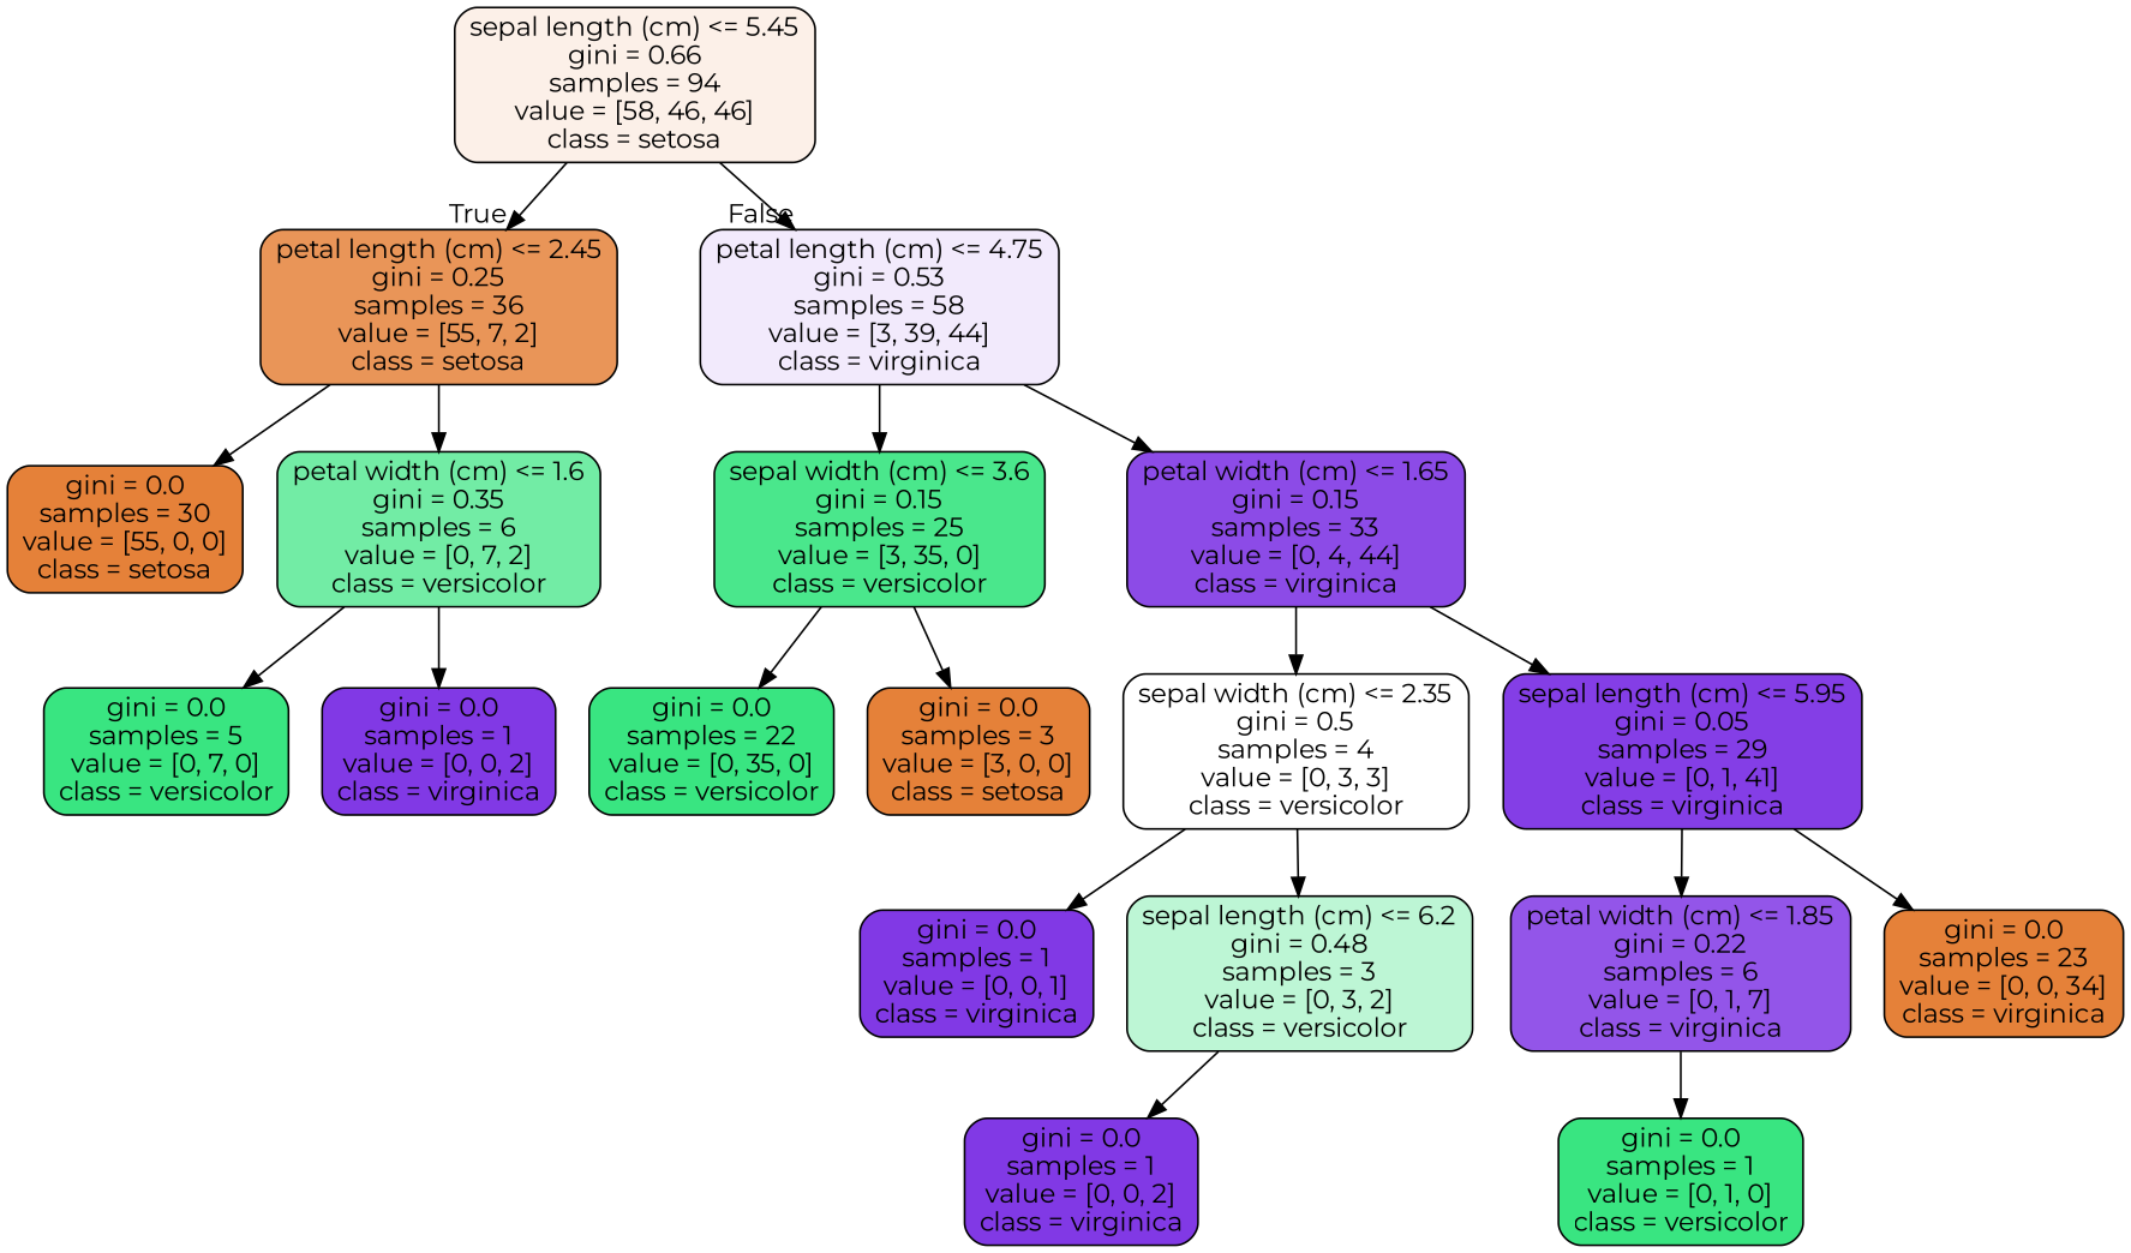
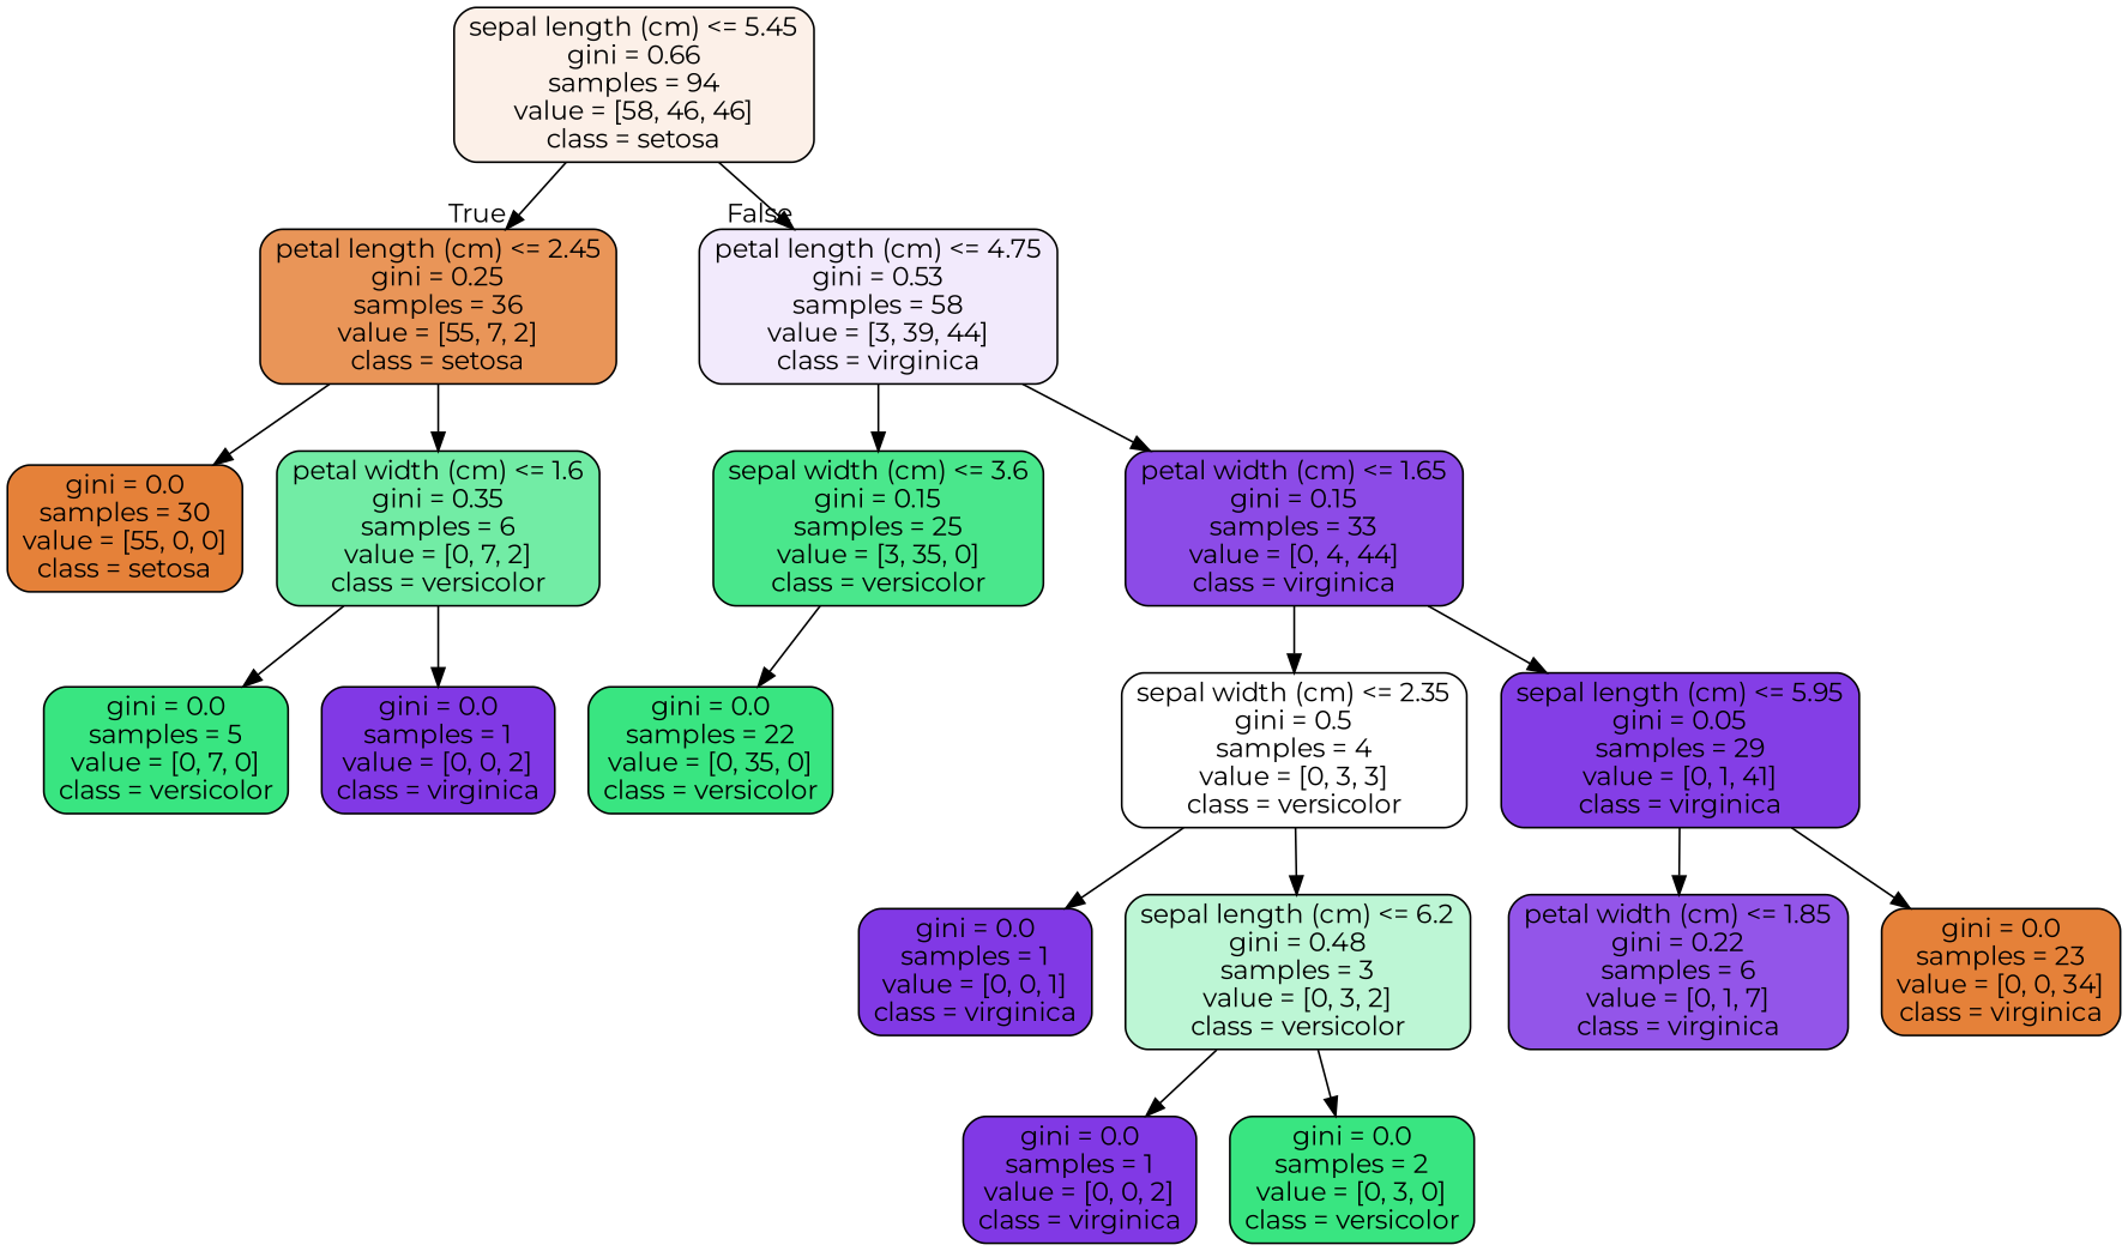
  digraph {
    fontname=Montserrat
    node [color=black fillcolor="#39e581" fontname=Montserrat shape=box style="filled, rounded"]
    edge [fontname=Montserrat]
    n1 [fillcolor="#fcf0e8" label="sepal length (cm) <= 5.45\ngini = 0.66\nsamples = 94\nvalue = [58, 46, 46]\nclass = setosa"]
    n2 [fillcolor="#e99558" label="petal length (cm) <= 2.45\ngini = 0.25\nsamples = 36\nvalue = [55, 7, 2]\nclass = setosa"]
    n3 [fillcolor="#f2eafc" label="petal length (cm) <= 4.75\ngini = 0.53\nsamples = 58\nvalue = [3, 39, 44]\nclass = virginica"]
    n4 [fillcolor="#e58139" label="gini = 0.0\nsamples = 30\nvalue = [55, 0, 0]\nclass = setosa"]
    n5 [fillcolor="#72eca5" label="petal width (cm) <= 1.6\ngini = 0.35\nsamples = 6\nvalue = [0, 7, 2]\nclass = versicolor"]
    n6 [fillcolor="#4ae78c" label="sepal width (cm) <= 3.6\ngini = 0.15\nsamples = 25\nvalue = [3, 35, 0]\nclass = versicolor"]
    n7 [fillcolor="#8c4be7" label="petal width (cm) <= 1.65\ngini = 0.15\nsamples = 33\nvalue = [0, 4, 44]\nclass = virginica"]
    n8 [label="gini = 0.0\nsamples = 5\nvalue = [0, 7, 0]\nclass = versicolor"]
    n9 [fillcolor="#8139e5" label="gini = 0.0\nsamples = 1\nvalue = [0, 0, 2]\nclass = virginica"]
    n10 [label="gini = 0.0\nsamples = 22\nvalue = [0, 35, 0]\nclass = versicolor"]
-   n11 [fillcolor="#e58139" label="gini = 0.0\nsamples = 3\nvalue = [3, 0, 0]\nclass = setosa"]
    n12 [fillcolor="#ffffff" label="sepal width (cm) <= 2.35\ngini = 0.5\nsamples = 4\nvalue = [0, 3, 3]\nclass = versicolor"]
    n13 [fillcolor="#843ee6" label="sepal length (cm) <= 5.95\ngini = 0.05\nsamples = 29\nvalue = [0, 1, 41]\nclass = virginica"]
    n14 [fillcolor="#8139e5" label="gini = 0.0\nsamples = 1\nvalue = [0, 0, 1]\nclass = virginica"]
    n15 [fillcolor="#bdf6d5" label="sepal length (cm) <= 6.2\ngini = 0.48\nsamples = 3\nvalue = [0, 3, 2]\nclass = versicolor"]
    n16 [fillcolor="#9355e9" label="petal width (cm) <= 1.85\ngini = 0.22\nsamples = 6\nvalue = [0, 1, 7]\nclass = virginica"]
    n17 [fillcolor="#e58139" label="gini = 0.0\nsamples = 23\nvalue = [0, 0, 34]\nclass = virginica"]
    n18 [fillcolor="#8139e5" label="gini = 0.0\nsamples = 1\nvalue = [0, 0, 2]\nclass = virginica"]
-   n20 [label="gini = 0.0\nsamples = 1\nvalue = [0, 1, 0]\nclass = versicolor"]
+   n19 [label="gini = 0.0\nsamples = 2\nvalue = [0, 3, 0]\nclass = versicolor"]
    n1 -> n2 [headlabel=True labelangle=45 labeldistance=2.5]
    n1 -> n3 [headlabel=False labelangle=-45 labeldistance=2.5]
    n2 -> n4
    n2 -> n5
    n3 -> n6
    n3 -> n7
    n5 -> n8
    n5 -> n9
    n6 -> n10
-   n6 -> n11
    n7 -> n12
    n7 -> n13
    n12 -> n14
    n12 -> n15
    n13 -> n16
    n13 -> n17
    n15 -> n18
-   n16 -> n20
+   n15 -> n19
  }
